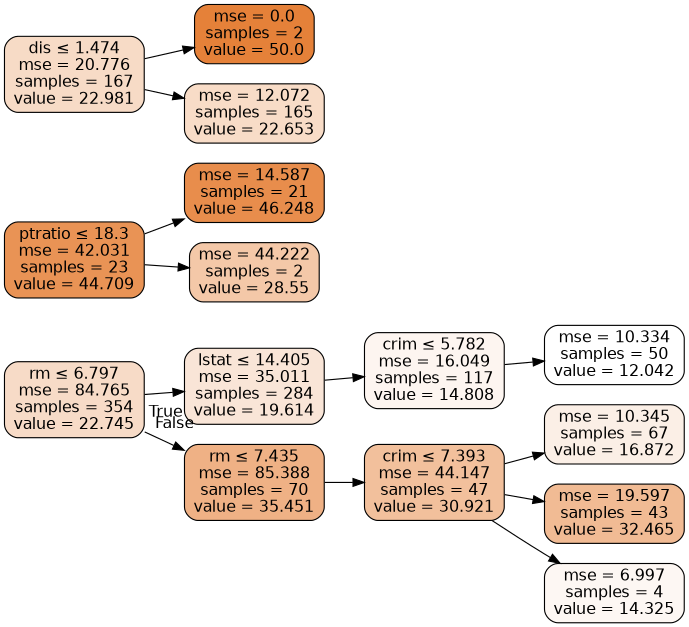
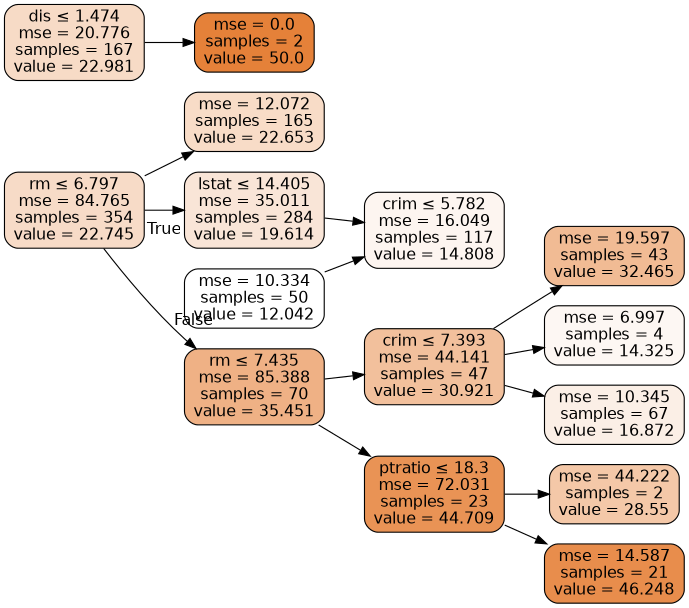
  digraph {
    rankdir=LR
    node [color=black fontname=helvetica shape=box style="filled, rounded"]
    edge [fontname=helvetica]
    n1 [fillcolor="#e5813948" label=<rm &le; 6.797<br/>mse = 84.765<br/>samples = 354<br/>value = 22.745>]
    n2 [fillcolor="#e5813933" label=<lstat &le; 14.405<br/>mse = 35.011<br/>samples = 284<br/>value = 19.614>]
    n3 [fillcolor="#e581399d" label=<rm &le; 7.435<br/>mse = 85.388<br/>samples = 70<br/>value = 35.451>]
    n4 [fillcolor="#e5813913" label=<crim &le; 5.782<br/>mse = 16.049<br/>samples = 117<br/>value = 14.808>]
-   n5 [fillcolor="#e581397f" label=<crim &le; 7.393<br/>mse = 44.147<br/>samples = 47<br/>value = 30.921>]
-   n6 [fillcolor="#e58139db" label=<ptratio &le; 18.3<br/>mse = 42.031<br/>samples = 23<br/>value = 44.709>]
+   n5 [fillcolor="#e581397f" label=<crim &le; 7.393<br/>mse = 44.141<br/>samples = 47<br/>value = 30.921>]
+   n6 [fillcolor="#e58139db" label=<ptratio &le; 18.3<br/>mse = 72.031<br/>samples = 23<br/>value = 44.709>]
    n7 [fillcolor="#e5813949" label=<dis &le; 1.474<br/>mse = 20.776<br/>samples = 167<br/>value = 22.981>]
    n8 [fillcolor="#e58139ff" label=<mse = 0.0<br/>samples = 2<br/>value = 50.0>]
    n9 [fillcolor="#e5813947" label=<mse = 12.072<br/>samples = 165<br/>value = 22.653>]
    n10 [fillcolor="#e5813900" label=<mse = 10.334<br/>samples = 50<br/>value = 12.042>]
    n11 [fillcolor="#e5813920" label=<mse = 10.345<br/>samples = 67<br/>value = 16.872>]
    n12 [fillcolor="#e5813989" label=<mse = 19.597<br/>samples = 43<br/>value = 32.465>]
    n13 [fillcolor="#e581390f" label=<mse = 6.997<br/>samples = 4<br/>value = 14.325>]
    n14 [fillcolor="#e58139e6" label=<mse = 14.587<br/>samples = 21<br/>value = 46.248>]
    n15 [fillcolor="#e581396f" label=<mse = 44.222<br/>samples = 2<br/>value = 28.55>]
    n1 -> n2 [headlabel=True labelangle=45 labeldistance=2.5]
    n1 -> n3 [headlabel=False labelangle=-45 labeldistance=2.5]
    n2 -> n4
    n3 -> n5
-   n4 -> n10
+   n3 -> n6
+   n10 -> n4
    n5 -> n11
    n5 -> n12
    n5 -> n13
    n6 -> n14
    n6 -> n15
    n7 -> n8
-   n7 -> n9
+   n1 -> n9
  }
